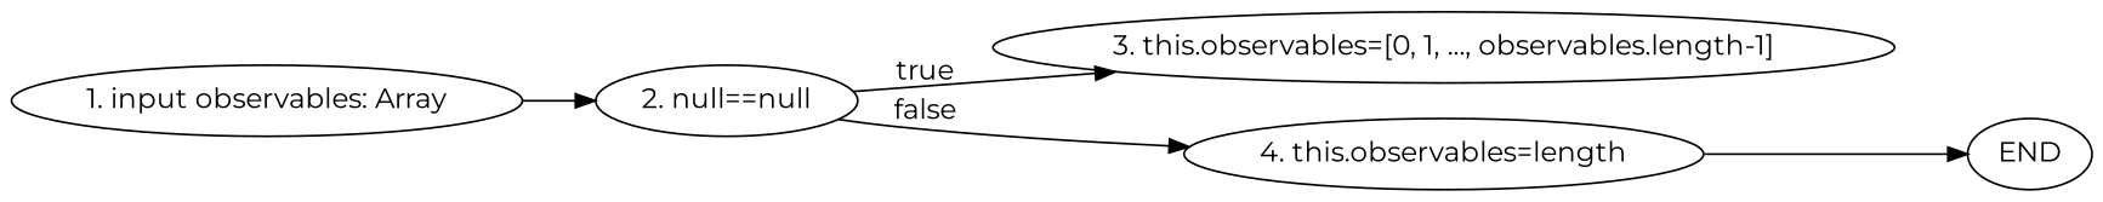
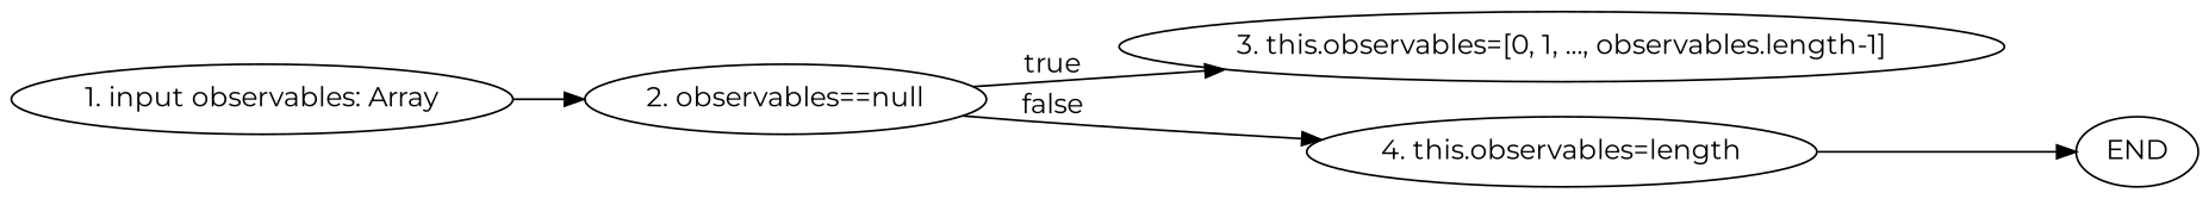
  digraph {
    fontname=Montserrat
    rankdir=LR
    node [fontname=Montserrat]
    edge [fontname=Montserrat]
    n1 [label="1. input observables: Array"]
-   n2 [label="2. null==null"]
+   n2 [label="2. observables==null"]
    n3 [label="3. this.observables=[0, 1, ..., observables.length-1]"]
    n4 [label="4. this.observables=length"]
    END
    n1 -> n2
    n2 -> n3 [label=true]
    n2 -> n4 [label=false]
    n4 -> END
  }
